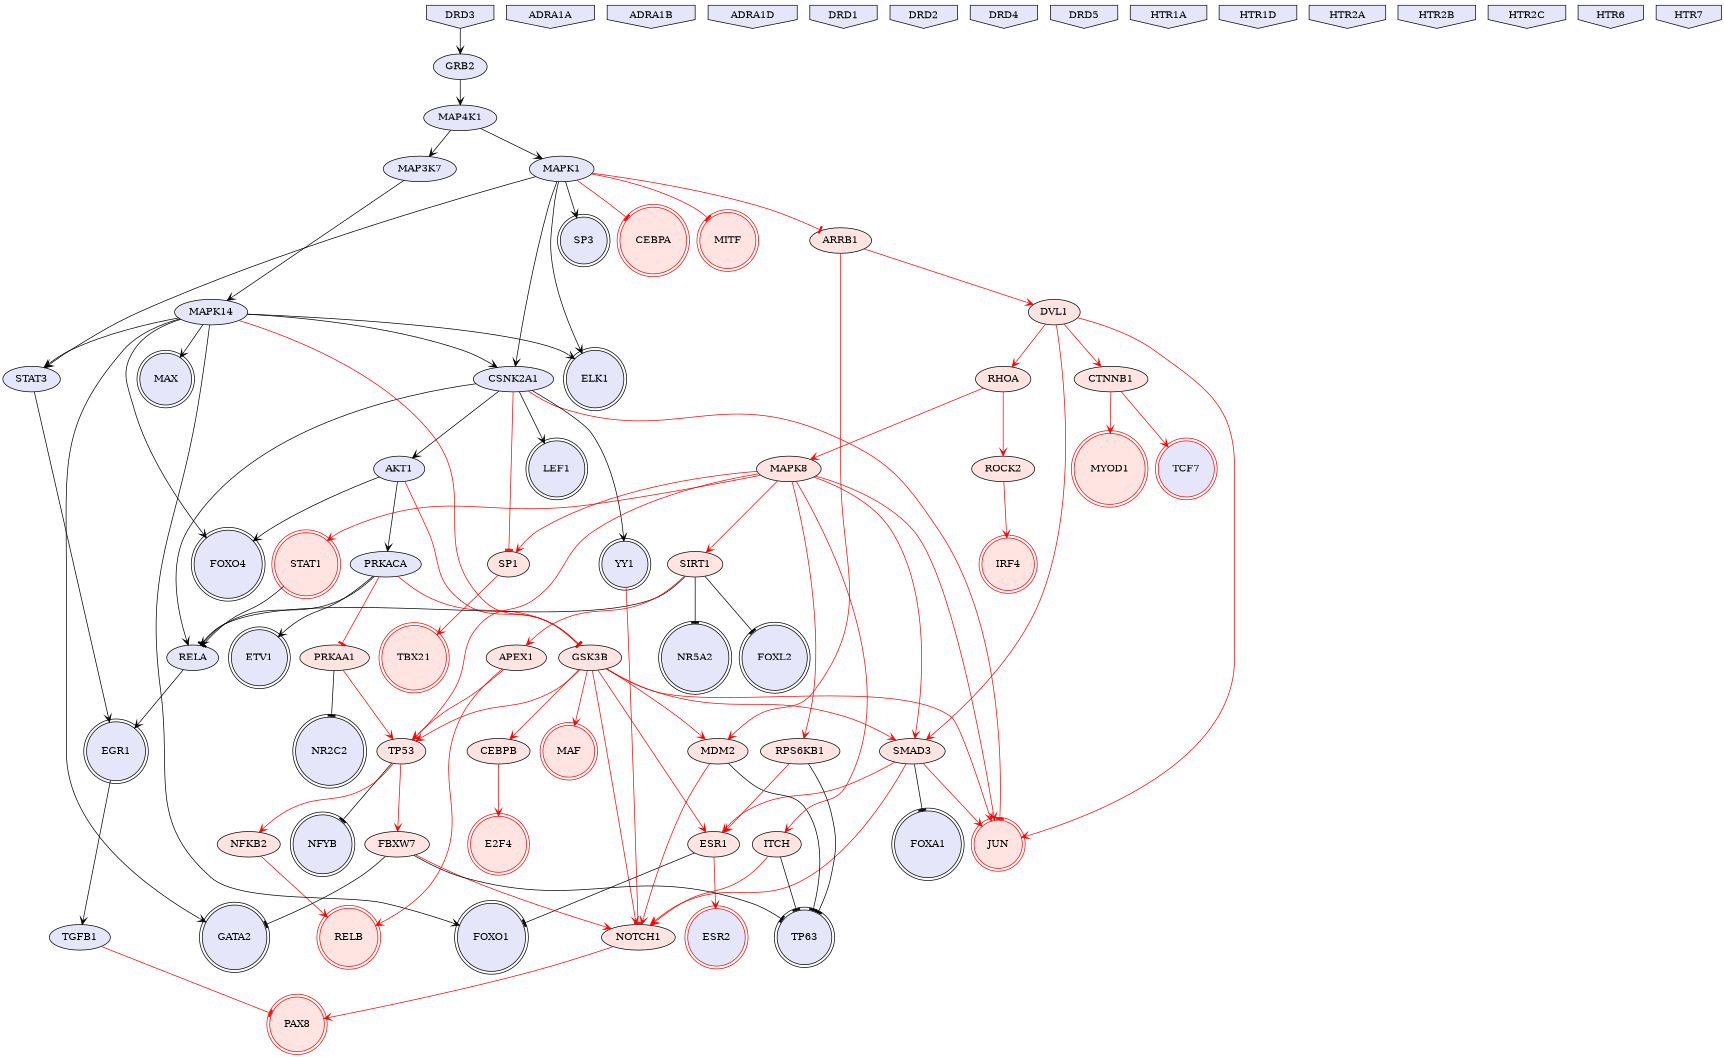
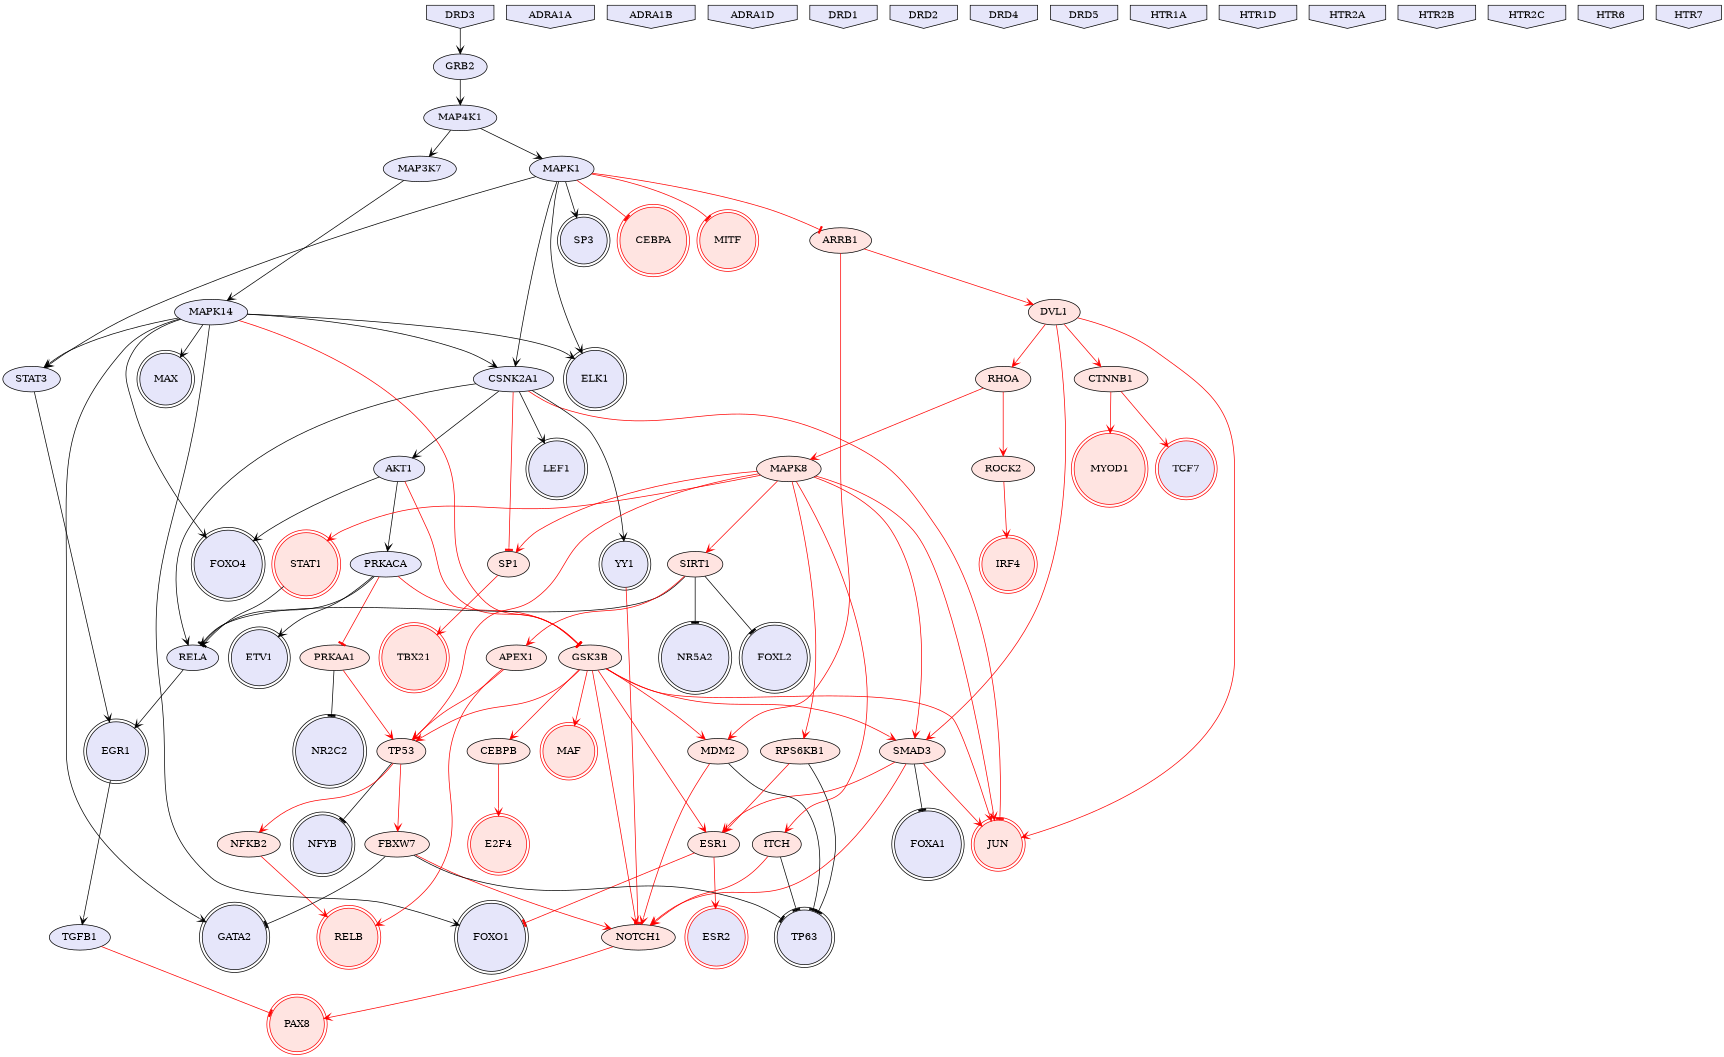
  digraph {
    node [fillcolor=lavender style=filled]
    edge [arrowhead=vee color=red penwidth=1]
    EGR1 [color=black shape=doublecircle]
    STAT3
    TGFB1
    PAX8 [color=red fillcolor=mistyrose shape=doublecircle]
    FOXO4 [color=black shape=doublecircle]
    AKT1
    PRKACA
    GSK3B [fillcolor=mistyrose]
    RELA
    PRKAA1 [fillcolor=mistyrose]
    ETV1 [color=black shape=doublecircle]
    ESR1 [fillcolor=mistyrose]
    TP53 [fillcolor=mistyrose]
    NOTCH1 [fillcolor=mistyrose]
    JUN [color=red fillcolor=mistyrose shape=doublecircle]
    SMAD3 [fillcolor=mistyrose]
    CEBPB [fillcolor=mistyrose]
    MAF [color=red fillcolor=mistyrose shape=doublecircle]
    MDM2 [fillcolor=mistyrose]
    FOXO1 [color=black shape=doublecircle]
    ESR2 [color=red shape=doublecircle]
    NFYB [color=black shape=doublecircle]
    NFKB2 [fillcolor=mistyrose]
    FBXW7 [fillcolor=mistyrose]
    RELB [color=red fillcolor=mistyrose shape=doublecircle]
    TP63 [color=black shape=doublecircle]
    GATA2 [color=black shape=doublecircle]
    MAPK1
    ELK1 [color=black shape=doublecircle]
    CSNK2A1
    SP3 [color=black shape=doublecircle]
    ARRB1 [fillcolor=mistyrose]
    CEBPA [color=red fillcolor=mistyrose shape=doublecircle]
    MITF [color=red fillcolor=mistyrose shape=doublecircle]
    LEF1 [color=black shape=doublecircle]
    YY1 [color=black shape=doublecircle]
    SP1 [fillcolor=mistyrose]
    DVL1 [fillcolor=mistyrose]
    ITCH [fillcolor=mistyrose]
    MAPK14
    MAX [color=black shape=doublecircle]
    SIRT1 [fillcolor=mistyrose]
    NR5A2 [color=black shape=doublecircle]
    FOXL2 [color=black shape=doublecircle]
    APEX1 [fillcolor=mistyrose]
    MAP4K1
    MAP3K7
    NR2C2 [color=black shape=doublecircle]
    TBX21 [color=red fillcolor=mistyrose shape=doublecircle]
    DRD3 [color=black shape=invhouse]
    GRB2
    FOXA1 [color=black shape=doublecircle]
    RHOA [fillcolor=mistyrose]
    ROCK2 [fillcolor=mistyrose]
    MAPK8 [fillcolor=mistyrose]
    IRF4 [color=red fillcolor=mistyrose shape=doublecircle]
    STAT1 [color=red fillcolor=mistyrose shape=doublecircle]
    RPS6KB1 [fillcolor=mistyrose]
    E2F4 [color=red fillcolor=mistyrose shape=doublecircle]
    CTNNB1 [fillcolor=mistyrose]
    TCF7 [color=red shape=doublecircle]
    MYOD1 [color=red fillcolor=mistyrose shape=doublecircle]
    ADRA1A [color=black shape=invhouse]
    ADRA1B [color=black shape=invhouse]
    ADRA1D [color=black shape=invhouse]
    DRD1 [color=black shape=invhouse]
    DRD2 [color=black shape=invhouse]
    DRD4 [color=black shape=invhouse]
    DRD5 [color=black shape=invhouse]
    HTR1A [color=black shape=invhouse]
    HTR1D [color=black shape=invhouse]
    HTR2A [color=black shape=invhouse]
    HTR2B [color=black shape=invhouse]
    HTR2C [color=black shape=invhouse]
    HTR6 [color=black shape=invhouse]
    HTR7 [color=black shape=invhouse]
    EGR1 -> TGFB1 [color=black]
    STAT3 -> EGR1 [color=black]
    TGFB1 -> PAX8 [arrowhead=tee]
    AKT1 -> FOXO4 [color=black]
    AKT1 -> PRKACA [color=black]
    AKT1 -> GSK3B [arrowhead=tee]
    PRKACA -> GSK3B [arrowhead=tee]
    PRKACA -> RELA [color=black]
    PRKACA -> PRKAA1 [arrowhead=tee]
    PRKACA -> ETV1 [color=black]
    GSK3B -> ESR1
    GSK3B -> TP53
    GSK3B -> NOTCH1
    GSK3B -> JUN
    GSK3B -> SMAD3
    GSK3B -> CEBPB
    GSK3B -> MAF
    GSK3B -> MDM2
    RELA -> EGR1 [color=black]
    PRKAA1 -> TP53
    PRKAA1 -> NR2C2 [arrowhead=tee color=black]
-   ESR1 -> FOXO1 [arrowhead=tee color=black]
+   ESR1 -> FOXO1 [arrowhead=tee]
    ESR1 -> ESR2
    TP53 -> NFYB [arrowhead=tee color=black]
    TP53 -> NFKB2
    TP53 -> FBXW7
    NOTCH1 -> PAX8
    SMAD3 -> ESR1
    SMAD3 -> NOTCH1
    SMAD3 -> JUN
    SMAD3 -> FOXA1 [arrowhead=tee color=black]
    CEBPB -> E2F4
    MDM2 -> NOTCH1
    MDM2 -> TP63 [arrowhead=tee color=black]
    NFKB2 -> RELB
    FBXW7 -> NOTCH1
    FBXW7 -> TP63 [arrowhead=tee color=black]
    FBXW7 -> GATA2 [arrowhead=tee color=black]
    MAPK1 -> STAT3 [color=black]
    MAPK1 -> ELK1 [color=black]
    MAPK1 -> CSNK2A1 [color=black]
    MAPK1 -> SP3 [color=black]
    MAPK1 -> ARRB1 [arrowhead=tee]
    MAPK1 -> CEBPA [arrowhead=tee]
    MAPK1 -> MITF [arrowhead=tee]
    CSNK2A1 -> AKT1 [color=black]
    CSNK2A1 -> RELA [color=black]
    CSNK2A1 -> JUN [arrowhead=tee]
    CSNK2A1 -> LEF1 [color=black]
    CSNK2A1 -> YY1 [color=black]
    CSNK2A1 -> SP1 [arrowhead=tee]
    ARRB1 -> MDM2
    ARRB1 -> DVL1
    YY1 -> NOTCH1 [arrowhead=tee]
    SP1 -> TBX21
    DVL1 -> JUN
    DVL1 -> SMAD3
    DVL1 -> RHOA
    DVL1 -> CTNNB1
    ITCH -> NOTCH1
    ITCH -> TP63 [arrowhead=tee color=black]
    MAPK14 -> STAT3 [color=black]
    MAPK14 -> FOXO4 [color=black]
    MAPK14 -> GSK3B [arrowhead=tee]
    MAPK14 -> FOXO1 [color=black]
    MAPK14 -> GATA2 [color=black]
    MAPK14 -> ELK1 [color=black]
    MAPK14 -> CSNK2A1 [color=black]
    MAPK14 -> MAX [color=black]
    SIRT1 -> RELA [arrowhead=tee color=black]
    SIRT1 -> NR5A2 [arrowhead=tee color=black]
    SIRT1 -> FOXL2 [arrowhead=tee color=black]
    SIRT1 -> APEX1
    APEX1 -> TP53
    APEX1 -> RELB
    MAP4K1 -> MAPK1 [color=black]
    MAP4K1 -> MAP3K7 [color=black]
    MAP3K7 -> MAPK14 [color=black]
    DRD3 -> GRB2 [color=black]
    GRB2 -> MAP4K1 [color=black]
    RHOA -> ROCK2
    RHOA -> MAPK8
    ROCK2 -> IRF4
    MAPK8 -> TP53
    MAPK8 -> JUN
    MAPK8 -> SMAD3
    MAPK8 -> SP1
    MAPK8 -> ITCH
    MAPK8 -> SIRT1
    MAPK8 -> STAT1
    MAPK8 -> RPS6KB1
    STAT1 -> RELA [arrowhead=tee color=black]
    RPS6KB1 -> ESR1
    RPS6KB1 -> TP63 [arrowhead=tee color=black]
    CTNNB1 -> TCF7
    CTNNB1 -> MYOD1
  }
